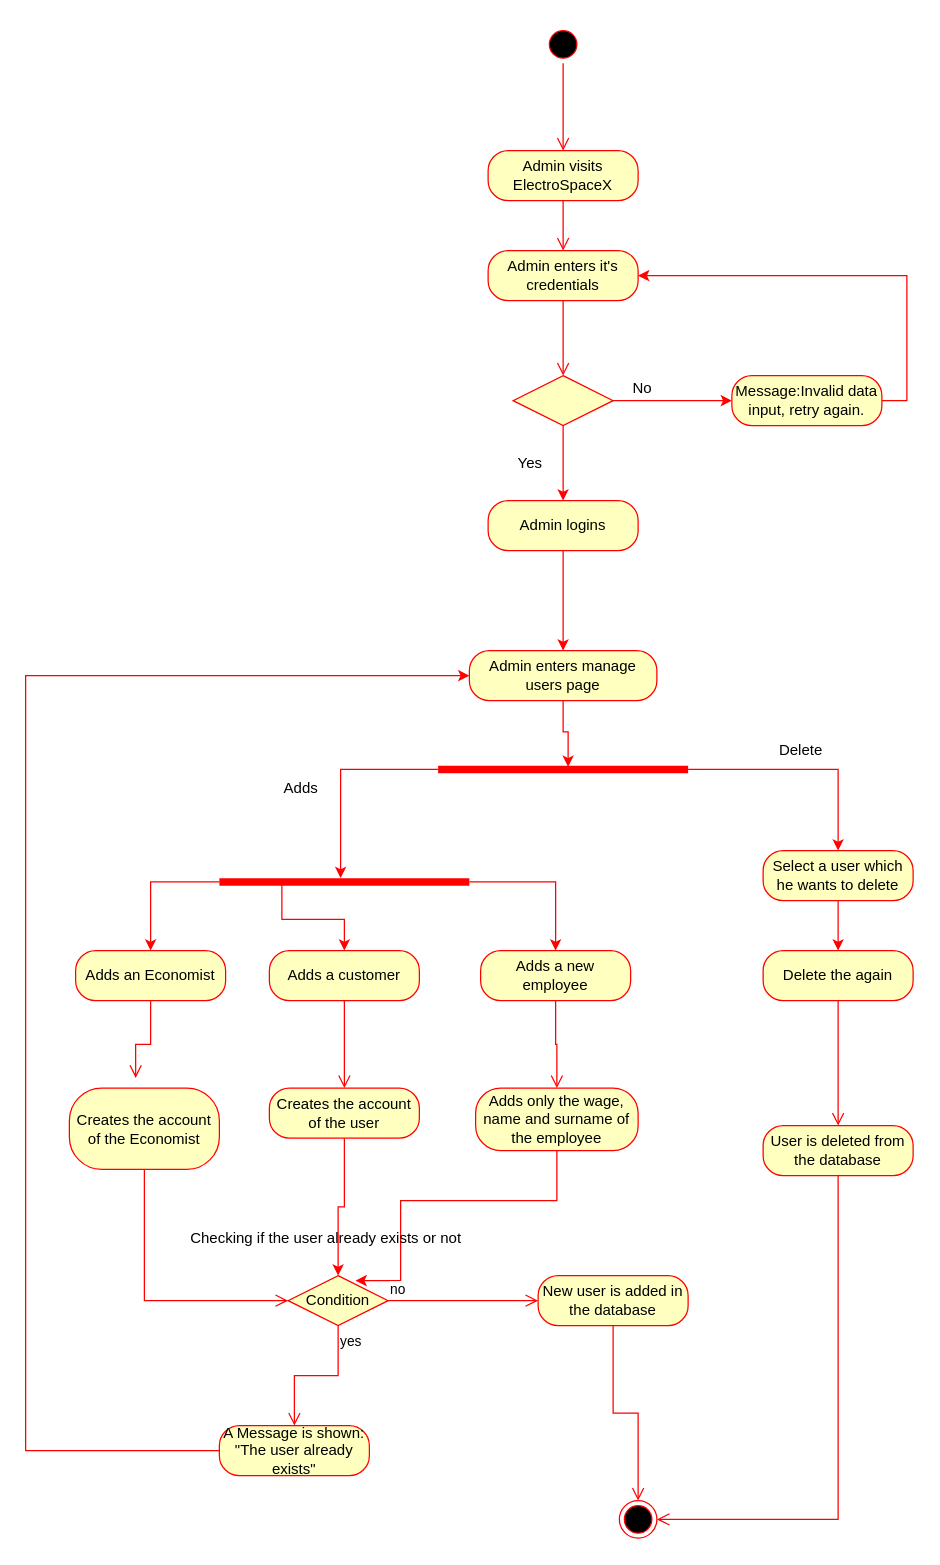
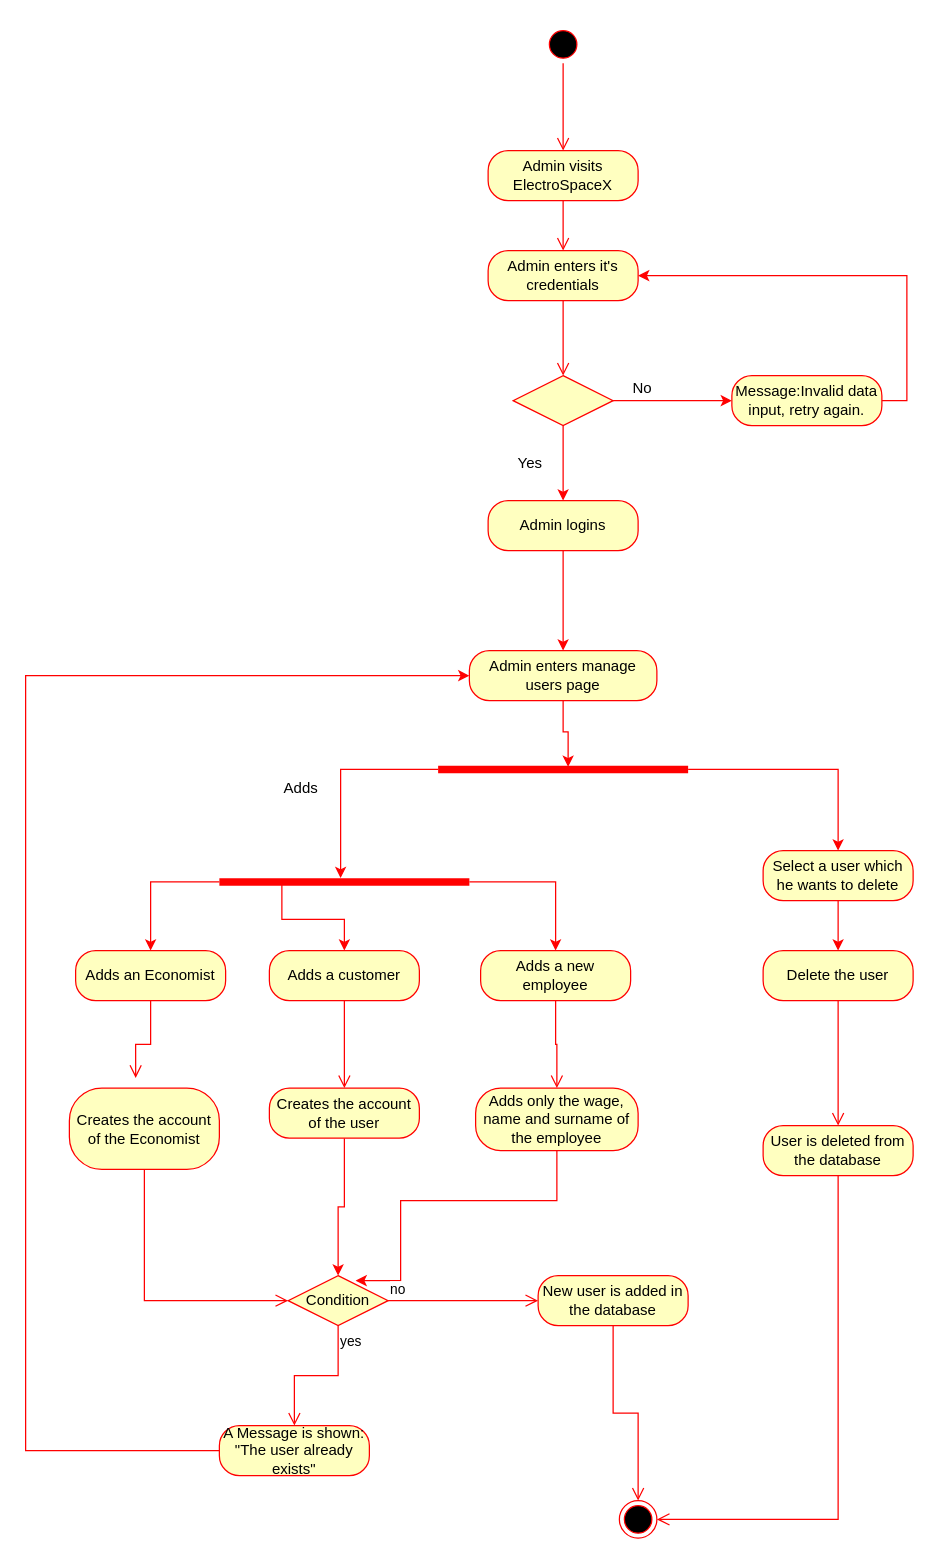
  <mxCell id="0" />
  <mxCell id="1" parent="0" />
  <mxCell id="2" value="" style="ellipse;html=1;shape=startState;fillColor=#000000;strokeColor=#ff0000;" parent="1" vertex="1"><mxGeometry x="435" y="20" width="30" height="30" as="geometry" /></mxCell>
  <mxCell id="3" value="" style="edgeStyle=orthogonalEdgeStyle;html=1;verticalAlign=bottom;endArrow=open;endSize=8;strokeColor=#ff0000;entryX=0.5;entryY=0;entryDx=0;entryDy=0;" parent="1" source="2" target="4" edge="1"><mxGeometry relative="1" as="geometry"><mxPoint x="450" y="110" as="targetPoint" /></mxGeometry></mxCell>
  <mxCell id="4" value="Admin visits ElectroSpaceX" style="rounded=1;whiteSpace=wrap;html=1;arcSize=40;fillColor=#FFFFC0;strokeColor=#FF0000;" parent="1" vertex="1"><mxGeometry x="390" y="120" width="120" height="40" as="geometry" /></mxCell>
  <mxCell id="5" value="" style="edgeStyle=orthogonalEdgeStyle;html=1;verticalAlign=bottom;endArrow=open;endSize=8;strokeColor=#ff0000;entryX=0.5;entryY=0;entryDx=0;entryDy=0;" parent="1" source="4" target="6" edge="1"><mxGeometry relative="1" as="geometry"><mxPoint x="480" y="220" as="targetPoint" /></mxGeometry></mxCell>
  <mxCell id="6" value="Admin enters it's credentials" style="rounded=1;whiteSpace=wrap;html=1;arcSize=40;fillColor=#FFFFC0;strokeColor=#FF0000;" parent="1" vertex="1"><mxGeometry x="390" y="200" width="120" height="40" as="geometry" /></mxCell>
  <mxCell id="7" value="" style="edgeStyle=orthogonalEdgeStyle;html=1;verticalAlign=bottom;endArrow=open;endSize=8;strokeColor=#ff0000;" parent="1" source="6" edge="1"><mxGeometry relative="1" as="geometry"><mxPoint x="450" y="300" as="targetPoint" /></mxGeometry></mxCell>
  <mxCell id="8" style="edgeStyle=orthogonalEdgeStyle;rounded=0;orthogonalLoop=1;jettySize=auto;html=1;exitX=1;exitY=0.5;exitDx=0;exitDy=0;entryX=0;entryY=0.5;entryDx=0;entryDy=0;strokeColor=#FF0000;" parent="1" source="10" target="12" edge="1"><mxGeometry relative="1" as="geometry" /></mxCell>
  <mxCell id="9" style="edgeStyle=orthogonalEdgeStyle;rounded=0;orthogonalLoop=1;jettySize=auto;html=1;exitX=0.5;exitY=1;exitDx=0;exitDy=0;entryX=0.5;entryY=0;entryDx=0;entryDy=0;strokeColor=#FF0000;" parent="1" source="10" target="15" edge="1"><mxGeometry relative="1" as="geometry" /></mxCell>
  <mxCell id="10" value="" style="rhombus;whiteSpace=wrap;html=1;fillColor=#FFFFC0;strokeColor=#FF0000;" parent="1" vertex="1"><mxGeometry x="410" y="300" width="80" height="40" as="geometry" /></mxCell>
  <mxCell id="11" style="edgeStyle=orthogonalEdgeStyle;rounded=0;orthogonalLoop=1;jettySize=auto;html=1;exitX=1;exitY=0.5;exitDx=0;exitDy=0;entryX=1;entryY=0.5;entryDx=0;entryDy=0;strokeColor=#FF0000;" parent="1" source="12" target="6" edge="1"><mxGeometry relative="1" as="geometry" /></mxCell>
  <mxCell id="12" value="Message:Invalid data input, retry again." style="rounded=1;whiteSpace=wrap;html=1;arcSize=40;fillColor=#FFFFC0;strokeColor=#FF0000;" parent="1" vertex="1"><mxGeometry x="585" y="300" width="120" height="40" as="geometry" /></mxCell>
  <mxCell id="13" value="No" style="text;html=1;resizable=0;points=[];autosize=1;align=left;verticalAlign=top;spacingTop=-4;" parent="1" vertex="1"><mxGeometry x="504" y="300" width="30" height="20" as="geometry" /></mxCell>
  <mxCell id="14" style="edgeStyle=orthogonalEdgeStyle;rounded=0;orthogonalLoop=1;jettySize=auto;html=1;exitX=0.5;exitY=1;exitDx=0;exitDy=0;entryX=0.5;entryY=0;entryDx=0;entryDy=0;strokeColor=#FF0000;" parent="1" source="15" target="19" edge="1"><mxGeometry relative="1" as="geometry"><mxPoint x="450" y="500" as="targetPoint" /></mxGeometry></mxCell>
  <mxCell id="15" value="Admin logins" style="rounded=1;whiteSpace=wrap;html=1;arcSize=40;fillColor=#FFFFC0;strokeColor=#FF0000;" parent="1" vertex="1"><mxGeometry x="390" y="400" width="120" height="40" as="geometry" /></mxCell>
  <mxCell id="16" value="Yes" style="text;html=1;resizable=0;points=[];autosize=1;align=left;verticalAlign=top;spacingTop=-4;" parent="1" vertex="1"><mxGeometry x="412" y="360" width="40" height="20" as="geometry" /></mxCell>
  <mxCell id="17" value="" style="ellipse;html=1;shape=endState;fillColor=#000000;strokeColor=#ff0000;" parent="1" vertex="1"><mxGeometry x="495" y="1200" width="30" height="30" as="geometry" /></mxCell>
  <mxCell id="18" style="edgeStyle=orthogonalEdgeStyle;rounded=0;orthogonalLoop=1;jettySize=auto;html=1;exitX=0.5;exitY=1;exitDx=0;exitDy=0;entryX=0.52;entryY=0.3;entryDx=0;entryDy=0;entryPerimeter=0;strokeColor=#FF0000;" edge="1" parent="1" source="19" target="22"><mxGeometry relative="1" as="geometry" /></mxCell>
  <mxCell id="19" value="Admin enters manage users page" style="rounded=1;whiteSpace=wrap;html=1;arcSize=40;fontColor=#000000;fillColor=#ffffc0;strokeColor=#ff0000;" vertex="1" parent="1"><mxGeometry x="375" y="520" width="150" height="40" as="geometry" /></mxCell>
  <mxCell id="20" style="edgeStyle=orthogonalEdgeStyle;rounded=0;orthogonalLoop=1;jettySize=auto;html=1;exitX=0;exitY=0.5;exitDx=0;exitDy=0;exitPerimeter=0;strokeColor=#FF0000;entryX=0.485;entryY=0.2;entryDx=0;entryDy=0;entryPerimeter=0;" edge="1" parent="1" source="22" target="32"><mxGeometry relative="1" as="geometry"><mxPoint x="270" y="700" as="targetPoint" /></mxGeometry></mxCell>
  <mxCell id="21" style="edgeStyle=orthogonalEdgeStyle;rounded=0;orthogonalLoop=1;jettySize=auto;html=1;exitX=1;exitY=0.5;exitDx=0;exitDy=0;exitPerimeter=0;strokeColor=#FF0000;" edge="1" parent="1" source="22" target="24"><mxGeometry relative="1" as="geometry"><mxPoint x="660" y="690" as="targetPoint" /></mxGeometry></mxCell>
  <mxCell id="22" value="" style="shape=line;html=1;strokeWidth=6;strokeColor=#ff0000;fillColor=#FFFFC0;" vertex="1" parent="1"><mxGeometry x="350" y="610" width="200" height="10" as="geometry" /></mxCell>
  <mxCell id="23" style="edgeStyle=orthogonalEdgeStyle;rounded=0;orthogonalLoop=1;jettySize=auto;html=1;exitX=0.5;exitY=1;exitDx=0;exitDy=0;entryX=0.5;entryY=0;entryDx=0;entryDy=0;strokeColor=#FF0000;" edge="1" parent="1" source="24" target="25"><mxGeometry relative="1" as="geometry" /></mxCell>
  <mxCell id="24" value="Select a user which he wants to delete" style="rounded=1;whiteSpace=wrap;html=1;arcSize=40;fontColor=#000000;fillColor=#ffffc0;strokeColor=#ff0000;" vertex="1" parent="1"><mxGeometry x="610" y="680" width="120" height="40" as="geometry" /></mxCell>
- <mxCell id="25" value="Delete the again" style="rounded=1;whiteSpace=wrap;html=1;arcSize=40;fontColor=#000000;fillColor=#ffffc0;strokeColor=#ff0000;" vertex="1" parent="1"><mxGeometry x="610" y="760" width="120" height="40" as="geometry" /></mxCell>
+ <mxCell id="25" value="Delete the user" style="rounded=1;whiteSpace=wrap;html=1;arcSize=40;fontColor=#000000;fillColor=#ffffc0;strokeColor=#ff0000;" vertex="1" parent="1"><mxGeometry x="610" y="760" width="120" height="40" as="geometry" /></mxCell>
  <mxCell id="26" value="" style="edgeStyle=orthogonalEdgeStyle;html=1;verticalAlign=bottom;endArrow=open;endSize=8;strokeColor=#ff0000;rounded=0;entryX=0.5;entryY=0;entryDx=0;entryDy=0;" edge="1" source="25" parent="1" target="53"><mxGeometry relative="1" as="geometry"><mxPoint x="670" y="860" as="targetPoint" /></mxGeometry></mxCell>
  <mxCell id="27" style="edgeStyle=orthogonalEdgeStyle;rounded=0;orthogonalLoop=1;jettySize=auto;html=1;exitX=0.5;exitY=1;exitDx=0;exitDy=0;entryX=0.5;entryY=0;entryDx=0;entryDy=0;strokeColor=#FF0000;" edge="1" parent="1" source="28" target="45"><mxGeometry relative="1" as="geometry" /></mxCell>
  <mxCell id="28" value="Creates the account of the user" style="rounded=1;whiteSpace=wrap;html=1;arcSize=40;fontColor=#000000;fillColor=#ffffc0;strokeColor=#ff0000;" vertex="1" parent="1"><mxGeometry x="215" y="870" width="120" height="40" as="geometry" /></mxCell>
  <mxCell id="29" style="edgeStyle=orthogonalEdgeStyle;rounded=0;orthogonalLoop=1;jettySize=auto;html=1;exitX=0;exitY=0.5;exitDx=0;exitDy=0;exitPerimeter=0;entryX=0.5;entryY=0;entryDx=0;entryDy=0;strokeColor=#FF0000;" edge="1" parent="1" source="32" target="35"><mxGeometry relative="1" as="geometry" /></mxCell>
  <mxCell id="30" style="edgeStyle=orthogonalEdgeStyle;rounded=0;orthogonalLoop=1;jettySize=auto;html=1;exitX=0.25;exitY=0.5;exitDx=0;exitDy=0;exitPerimeter=0;entryX=0.5;entryY=0;entryDx=0;entryDy=0;strokeColor=#FF0000;" edge="1" parent="1" source="32" target="37"><mxGeometry relative="1" as="geometry" /></mxCell>
  <mxCell id="31" style="edgeStyle=orthogonalEdgeStyle;rounded=0;orthogonalLoop=1;jettySize=auto;html=1;exitX=1;exitY=0.5;exitDx=0;exitDy=0;exitPerimeter=0;strokeColor=#FF0000;" edge="1" parent="1" source="32" target="39"><mxGeometry relative="1" as="geometry" /></mxCell>
  <mxCell id="32" value="" style="shape=line;html=1;strokeWidth=6;strokeColor=#ff0000;fillColor=#FFFFC0;" vertex="1" parent="1"><mxGeometry x="175" y="700" width="200" height="10" as="geometry" /></mxCell>
  <mxCell id="33" value="Adds" style="text;html=1;align=center;verticalAlign=middle;resizable=0;points=[];autosize=1;strokeColor=none;fillColor=none;" vertex="1" parent="1"><mxGeometry x="220" y="620" width="40" height="20" as="geometry" /></mxCell>
- <mxCell id="34" value="Delete" style="text;html=1;align=center;verticalAlign=middle;resizable=0;points=[];autosize=1;strokeColor=none;fillColor=none;" vertex="1" parent="1"><mxGeometry x="615" y="590" width="50" height="20" as="geometry" /></mxCell>
  <mxCell id="35" value="Adds an Economist" style="rounded=1;whiteSpace=wrap;html=1;arcSize=40;fontColor=#000000;fillColor=#ffffc0;strokeColor=#ff0000;" vertex="1" parent="1"><mxGeometry x="60" y="760" width="120" height="40" as="geometry" /></mxCell>
  <mxCell id="36" value="" style="edgeStyle=orthogonalEdgeStyle;html=1;verticalAlign=bottom;endArrow=open;endSize=8;strokeColor=#ff0000;rounded=0;entryX=0.442;entryY=-0.125;entryDx=0;entryDy=0;entryPerimeter=0;" edge="1" source="35" parent="1" target="41"><mxGeometry relative="1" as="geometry"><mxPoint x="120" y="860" as="targetPoint" /></mxGeometry></mxCell>
  <mxCell id="37" value="Adds a customer" style="rounded=1;whiteSpace=wrap;html=1;arcSize=40;fontColor=#000000;fillColor=#ffffc0;strokeColor=#ff0000;" vertex="1" parent="1"><mxGeometry x="215" y="760" width="120" height="40" as="geometry" /></mxCell>
  <mxCell id="38" value="" style="edgeStyle=orthogonalEdgeStyle;html=1;verticalAlign=bottom;endArrow=open;endSize=8;strokeColor=#ff0000;rounded=0;entryX=0.5;entryY=0;entryDx=0;entryDy=0;" edge="1" source="37" parent="1" target="28"><mxGeometry relative="1" as="geometry"><mxPoint x="275" y="860" as="targetPoint" /></mxGeometry></mxCell>
  <mxCell id="39" value="Adds a new employee" style="rounded=1;whiteSpace=wrap;html=1;arcSize=40;fontColor=#000000;fillColor=#ffffc0;strokeColor=#ff0000;" vertex="1" parent="1"><mxGeometry x="384" y="760" width="120" height="40" as="geometry" /></mxCell>
  <mxCell id="40" value="" style="edgeStyle=orthogonalEdgeStyle;html=1;verticalAlign=bottom;endArrow=open;endSize=8;strokeColor=#ff0000;rounded=0;" edge="1" source="39" parent="1" target="44"><mxGeometry relative="1" as="geometry"><mxPoint x="444" y="860" as="targetPoint" /></mxGeometry></mxCell>
  <mxCell id="41" value="Creates the account of the Economist" style="rounded=1;whiteSpace=wrap;html=1;arcSize=40;fontColor=#000000;fillColor=#ffffc0;strokeColor=#ff0000;" vertex="1" parent="1"><mxGeometry x="55" y="870" width="120" height="65" as="geometry" /></mxCell>
  <mxCell id="42" value="" style="edgeStyle=orthogonalEdgeStyle;html=1;verticalAlign=bottom;endArrow=open;endSize=8;strokeColor=#ff0000;rounded=0;" edge="1" source="41" parent="1" target="45"><mxGeometry relative="1" as="geometry"><mxPoint x="115" y="990" as="targetPoint" /><Array as="points"><mxPoint x="115" y="1040" /></Array></mxGeometry></mxCell>
  <mxCell id="43" style="edgeStyle=orthogonalEdgeStyle;rounded=0;orthogonalLoop=1;jettySize=auto;html=1;exitX=0.5;exitY=1;exitDx=0;exitDy=0;strokeColor=#FF0000;entryX=0.675;entryY=0.1;entryDx=0;entryDy=0;entryPerimeter=0;" edge="1" parent="1" source="44" target="45"><mxGeometry relative="1" as="geometry"><mxPoint x="290" y="1010" as="targetPoint" /><Array as="points"><mxPoint x="445" y="960" /><mxPoint x="320" y="960" /><mxPoint x="320" y="1024" /></Array></mxGeometry></mxCell>
  <mxCell id="44" value="Adds only the wage, name and surname of the employee" style="rounded=1;whiteSpace=wrap;html=1;arcSize=40;fontColor=#000000;fillColor=#ffffc0;strokeColor=#ff0000;" vertex="1" parent="1"><mxGeometry x="380" y="870" width="130" height="50" as="geometry" /></mxCell>
  <mxCell id="45" value="Condition" style="rhombus;whiteSpace=wrap;html=1;fillColor=#ffffc0;strokeColor=#ff0000;" vertex="1" parent="1"><mxGeometry x="230" y="1020" width="80" height="40" as="geometry" /></mxCell>
  <mxCell id="46" value="no" style="edgeStyle=orthogonalEdgeStyle;html=1;align=left;verticalAlign=bottom;endArrow=open;endSize=8;strokeColor=#ff0000;rounded=0;entryX=0;entryY=0.5;entryDx=0;entryDy=0;" edge="1" source="45" parent="1" target="51"><mxGeometry x="-1" relative="1" as="geometry"><mxPoint x="410" y="1040" as="targetPoint" /></mxGeometry></mxCell>
  <mxCell id="47" value="yes" style="edgeStyle=orthogonalEdgeStyle;html=1;align=left;verticalAlign=top;endArrow=open;endSize=8;strokeColor=#ff0000;rounded=0;" edge="1" source="45" parent="1" target="50"><mxGeometry x="-1" relative="1" as="geometry"><mxPoint x="280" y="1120" as="targetPoint" /></mxGeometry></mxCell>
- <mxCell id="48" value="Checking if the user already exists or not" style="text;html=1;align=center;verticalAlign=middle;resizable=0;points=[];autosize=1;strokeColor=none;fillColor=none;" vertex="1" parent="1"><mxGeometry x="145" y="980" width="230" height="20" as="geometry" /></mxCell>
  <mxCell id="49" style="edgeStyle=orthogonalEdgeStyle;rounded=0;orthogonalLoop=1;jettySize=auto;html=1;exitX=0;exitY=0.5;exitDx=0;exitDy=0;strokeColor=#FF0000;" edge="1" parent="1" source="50" target="19"><mxGeometry relative="1" as="geometry"><mxPoint x="20" y="580" as="targetPoint" /><Array as="points"><mxPoint x="20" y="1160" /><mxPoint x="20" y="540" /></Array></mxGeometry></mxCell>
  <mxCell id="50" value="A Message is shown: &quot;The user already exists&quot;" style="rounded=1;whiteSpace=wrap;html=1;arcSize=40;fontColor=#000000;fillColor=#ffffc0;strokeColor=#ff0000;" vertex="1" parent="1"><mxGeometry x="175" y="1140" width="120" height="40" as="geometry" /></mxCell>
  <mxCell id="51" value="New user is added in the database" style="rounded=1;whiteSpace=wrap;html=1;arcSize=40;fontColor=#000000;fillColor=#ffffc0;strokeColor=#ff0000;" vertex="1" parent="1"><mxGeometry x="430" y="1020" width="120" height="40" as="geometry" /></mxCell>
  <mxCell id="52" value="" style="edgeStyle=orthogonalEdgeStyle;html=1;verticalAlign=bottom;endArrow=open;endSize=8;strokeColor=#ff0000;rounded=0;entryX=0.5;entryY=0;entryDx=0;entryDy=0;" edge="1" source="51" parent="1" target="17"><mxGeometry relative="1" as="geometry"><mxPoint x="490" y="1110" as="targetPoint" /></mxGeometry></mxCell>
  <mxCell id="53" value="User is deleted from the database" style="rounded=1;whiteSpace=wrap;html=1;arcSize=40;fontColor=#000000;fillColor=#ffffc0;strokeColor=#ff0000;" vertex="1" parent="1"><mxGeometry x="610" y="900" width="120" height="40" as="geometry" /></mxCell>
  <mxCell id="54" value="" style="edgeStyle=orthogonalEdgeStyle;html=1;verticalAlign=bottom;endArrow=open;endSize=8;strokeColor=#ff0000;rounded=0;entryX=1;entryY=0.5;entryDx=0;entryDy=0;" edge="1" source="53" parent="1" target="17"><mxGeometry relative="1" as="geometry"><mxPoint x="670" y="1210" as="targetPoint" /><Array as="points"><mxPoint x="670" y="1215" /></Array></mxGeometry></mxCell>
